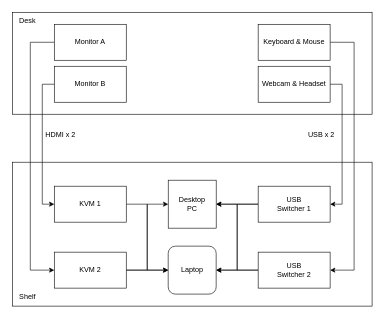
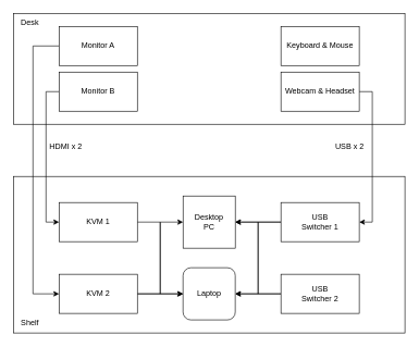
  <mxCell id="0" />
  <mxCell id="1" parent="0" />
  <mxCell id="2" value="" style="rounded=0;whiteSpace=wrap;html=1;" vertex="1" parent="1"><mxGeometry x="20" y="20" width="600" height="170" as="geometry" /></mxCell>
  <mxCell id="3" value="&lt;div&gt;Desk&lt;/div&gt;" style="text;html=1;align=center;verticalAlign=middle;resizable=0;points=[];autosize=1;strokeColor=none;fillColor=none;" vertex="1" parent="1"><mxGeometry x="20" y="20" width="50" height="30" as="geometry" /></mxCell>
  <mxCell id="4" value="" style="rounded=0;whiteSpace=wrap;html=1;" vertex="1" parent="1"><mxGeometry x="20" y="270" width="600" height="240" as="geometry" /></mxCell>
  <mxCell id="5" value="Shelf" style="text;html=1;align=center;verticalAlign=middle;resizable=0;points=[];autosize=1;strokeColor=none;fillColor=none;" vertex="1" parent="1"><mxGeometry x="20" y="480" width="50" height="30" as="geometry" /></mxCell>
  <mxCell id="6" style="edgeStyle=orthogonalEdgeStyle;rounded=0;orthogonalLoop=1;jettySize=auto;html=1;exitX=0;exitY=0.5;exitDx=0;exitDy=0;entryX=0;entryY=0.5;entryDx=0;entryDy=0;" edge="1" parent="1" source="7" target="18"><mxGeometry relative="1" as="geometry"><Array as="points"><mxPoint x="50" y="70" /><mxPoint x="50" y="450" /></Array></mxGeometry></mxCell>
  <mxCell id="7" value="Monitor A" style="rounded=0;whiteSpace=wrap;html=1;" vertex="1" parent="1"><mxGeometry x="90" y="40" width="120" height="60" as="geometry" /></mxCell>
  <mxCell id="8" style="edgeStyle=orthogonalEdgeStyle;rounded=0;orthogonalLoop=1;jettySize=auto;html=1;exitX=0;exitY=0.5;exitDx=0;exitDy=0;entryX=0;entryY=0.5;entryDx=0;entryDy=0;" edge="1" parent="1" source="9" target="15"><mxGeometry relative="1" as="geometry" /></mxCell>
  <mxCell id="9" value="Monitor B" style="rounded=0;whiteSpace=wrap;html=1;" vertex="1" parent="1"><mxGeometry x="90" y="110" width="120" height="60" as="geometry" /></mxCell>
- <mxCell id="10" style="edgeStyle=orthogonalEdgeStyle;rounded=0;orthogonalLoop=1;jettySize=auto;html=1;exitX=1;exitY=0.5;exitDx=0;exitDy=0;" edge="1" parent="1" source="11" target="24"><mxGeometry relative="1" as="geometry"><Array as="points"><mxPoint x="590" y="70" /><mxPoint x="590" y="450" /></Array></mxGeometry></mxCell>
  <mxCell id="11" value="Keyboard &amp;amp; Mouse" style="rounded=0;whiteSpace=wrap;html=1;" vertex="1" parent="1"><mxGeometry x="430" y="40" width="120" height="60" as="geometry" /></mxCell>
  <mxCell id="12" style="edgeStyle=orthogonalEdgeStyle;rounded=0;orthogonalLoop=1;jettySize=auto;html=1;exitX=1;exitY=0.5;exitDx=0;exitDy=0;entryX=1;entryY=0.5;entryDx=0;entryDy=0;" edge="1" parent="1" source="13" target="21"><mxGeometry relative="1" as="geometry"><Array as="points"><mxPoint x="570" y="140" /><mxPoint x="570" y="340" /></Array></mxGeometry></mxCell>
  <mxCell id="13" value="Webcam &amp;amp; Headset" style="rounded=0;whiteSpace=wrap;html=1;" vertex="1" parent="1"><mxGeometry x="430" y="110" width="120" height="60" as="geometry" /></mxCell>
  <mxCell id="14" style="edgeStyle=orthogonalEdgeStyle;rounded=0;orthogonalLoop=1;jettySize=auto;html=1;exitX=1;exitY=0.5;exitDx=0;exitDy=0;entryX=0;entryY=0.5;entryDx=0;entryDy=0;" edge="1" parent="1" source="15" target="26"><mxGeometry relative="1" as="geometry" /></mxCell>
  <mxCell id="15" value="KVM 1" style="rounded=0;whiteSpace=wrap;html=1;" vertex="1" parent="1"><mxGeometry x="90" y="310" width="120" height="60" as="geometry" /></mxCell>
  <mxCell id="16" style="edgeStyle=orthogonalEdgeStyle;rounded=0;orthogonalLoop=1;jettySize=auto;html=1;exitX=1;exitY=0.5;exitDx=0;exitDy=0;entryX=0;entryY=0.5;entryDx=0;entryDy=0;" edge="1" parent="1" source="18" target="25"><mxGeometry relative="1" as="geometry" /></mxCell>
  <mxCell id="17" style="edgeStyle=orthogonalEdgeStyle;rounded=0;orthogonalLoop=1;jettySize=auto;html=1;exitX=1;exitY=0.5;exitDx=0;exitDy=0;" edge="1" parent="1" source="18" target="26"><mxGeometry relative="1" as="geometry" /></mxCell>
  <mxCell id="18" value="KVM 2" style="rounded=0;whiteSpace=wrap;html=1;" vertex="1" parent="1"><mxGeometry x="90" y="420" width="120" height="60" as="geometry" /></mxCell>
  <mxCell id="19" style="edgeStyle=orthogonalEdgeStyle;rounded=0;orthogonalLoop=1;jettySize=auto;html=1;exitX=0;exitY=0.5;exitDx=0;exitDy=0;" edge="1" parent="1" source="21" target="25"><mxGeometry relative="1" as="geometry" /></mxCell>
  <mxCell id="20" style="edgeStyle=orthogonalEdgeStyle;rounded=0;orthogonalLoop=1;jettySize=auto;html=1;exitX=0;exitY=0.5;exitDx=0;exitDy=0;entryX=1;entryY=0.5;entryDx=0;entryDy=0;" edge="1" parent="1" source="21" target="26"><mxGeometry relative="1" as="geometry" /></mxCell>
  <mxCell id="21" value="&lt;div&gt;USB&lt;/div&gt;&lt;div&gt;Switcher 1&lt;br&gt;&lt;/div&gt;" style="rounded=0;whiteSpace=wrap;html=1;" vertex="1" parent="1"><mxGeometry x="430" y="310" width="120" height="60" as="geometry" /></mxCell>
  <mxCell id="22" style="edgeStyle=orthogonalEdgeStyle;rounded=0;orthogonalLoop=1;jettySize=auto;html=1;exitX=0;exitY=0.5;exitDx=0;exitDy=0;entryX=1;entryY=0.5;entryDx=0;entryDy=0;" edge="1" parent="1" source="24" target="26"><mxGeometry relative="1" as="geometry" /></mxCell>
  <mxCell id="23" style="edgeStyle=orthogonalEdgeStyle;rounded=0;orthogonalLoop=1;jettySize=auto;html=1;exitX=0;exitY=0.5;exitDx=0;exitDy=0;entryX=1;entryY=0.5;entryDx=0;entryDy=0;" edge="1" parent="1" source="24" target="25"><mxGeometry relative="1" as="geometry" /></mxCell>
  <mxCell id="24" value="&lt;div&gt;USB&lt;/div&gt;&lt;div&gt;Switcher 2&lt;br&gt;&lt;/div&gt;" style="rounded=0;whiteSpace=wrap;html=1;" vertex="1" parent="1"><mxGeometry x="430" y="420" width="120" height="60" as="geometry" /></mxCell>
  <mxCell id="25" value="&lt;div&gt;Desktop&lt;/div&gt;&lt;div&gt;PC&lt;br&gt;&lt;/div&gt;" style="whiteSpace=wrap;html=1;aspect=fixed;" vertex="1" parent="1"><mxGeometry x="280" y="300" width="80" height="80" as="geometry" /></mxCell>
  <mxCell id="26" value="Laptop" style="whiteSpace=wrap;html=1;aspect=fixed;rounded=1;" vertex="1" parent="1"><mxGeometry x="280" y="410" width="80" height="80" as="geometry" /></mxCell>
  <mxCell id="27" value="HDMI x 2" style="text;html=1;align=center;verticalAlign=middle;resizable=0;points=[];autosize=1;strokeColor=none;fillColor=none;" vertex="1" parent="1"><mxGeometry x="65" y="210" width="70" height="30" as="geometry" /></mxCell>
  <mxCell id="28" value="USB x 2" style="text;html=1;align=center;verticalAlign=middle;resizable=0;points=[];autosize=1;strokeColor=none;fillColor=none;" vertex="1" parent="1"><mxGeometry x="500" y="210" width="70" height="30" as="geometry" /></mxCell>
